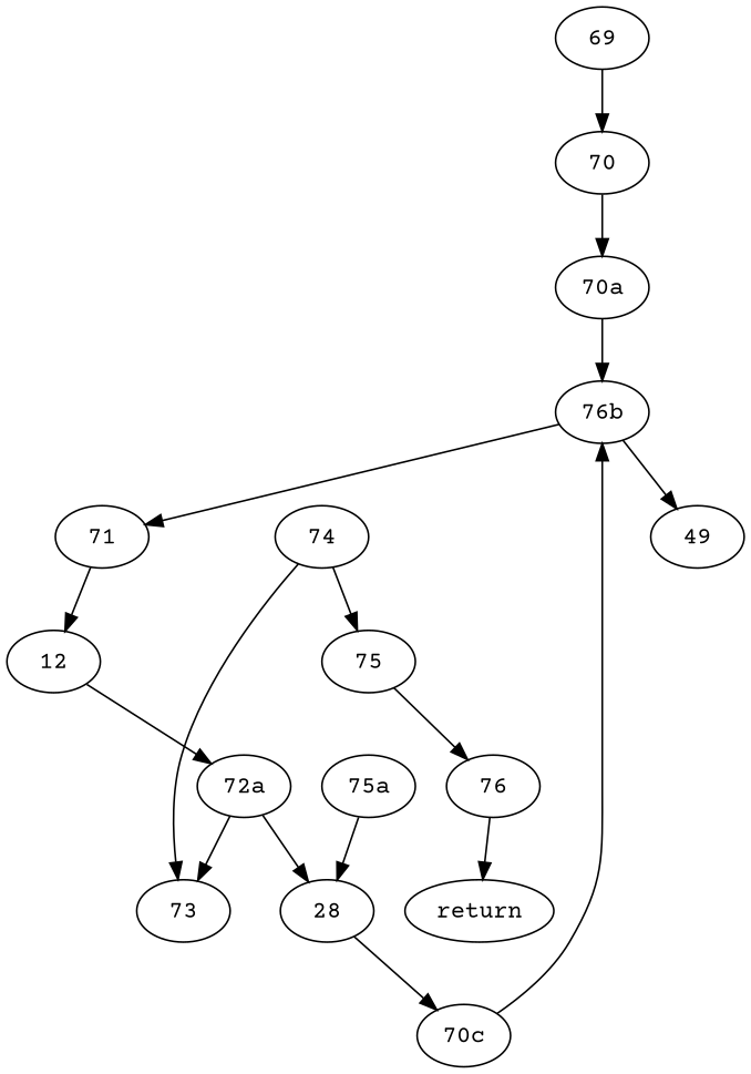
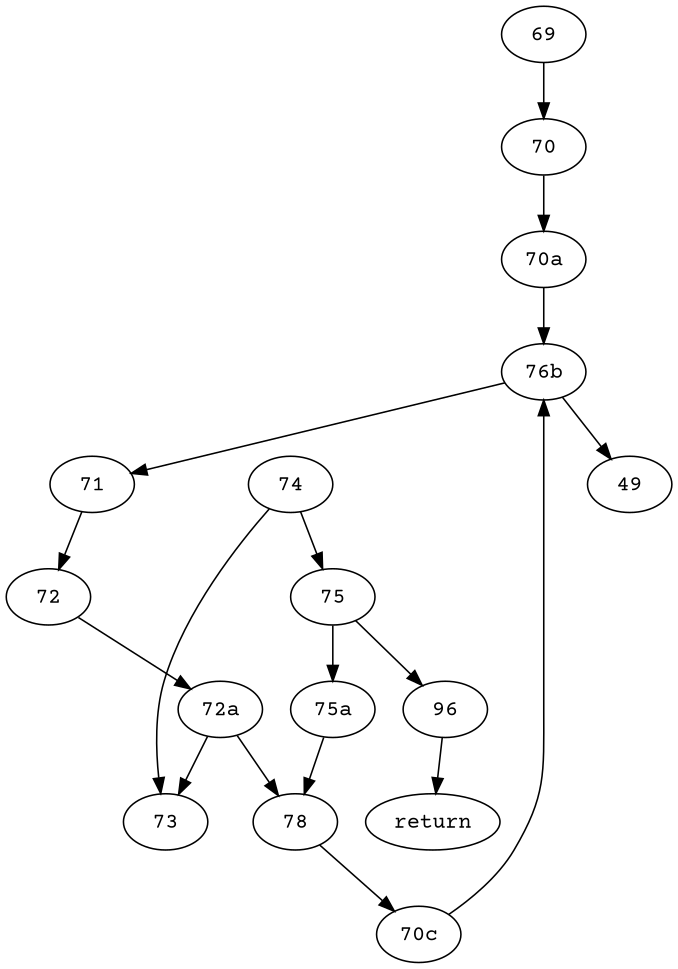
  digraph {
    fontname="Courier Prime"
    node [fontname="Courier Prime"]
    edge [fontname="Courier Prime"]
    69
    70
    "70a"
    n4 [label="76b"]
    71
    n6 [label=49]
-   72 [label=12]
+   72
    "72a"
    73
-   78 [label=28]
+   78
    "70c"
    74
    75
    "75a"
-   76
+   76 [label=96]
    return
    69 -> 70
    70 -> "70a"
    "70a" -> n4
    n4 -> 71
    n4 -> n6
    71 -> 72
    72 -> "72a"
    "72a" -> 73
    "72a" -> 78
    78 -> "70c"
    "70c" -> n4
    74 -> 73
    74 -> 75
+   75 -> "75a"
    75 -> 76
    "75a" -> 78
    76 -> return
  }
